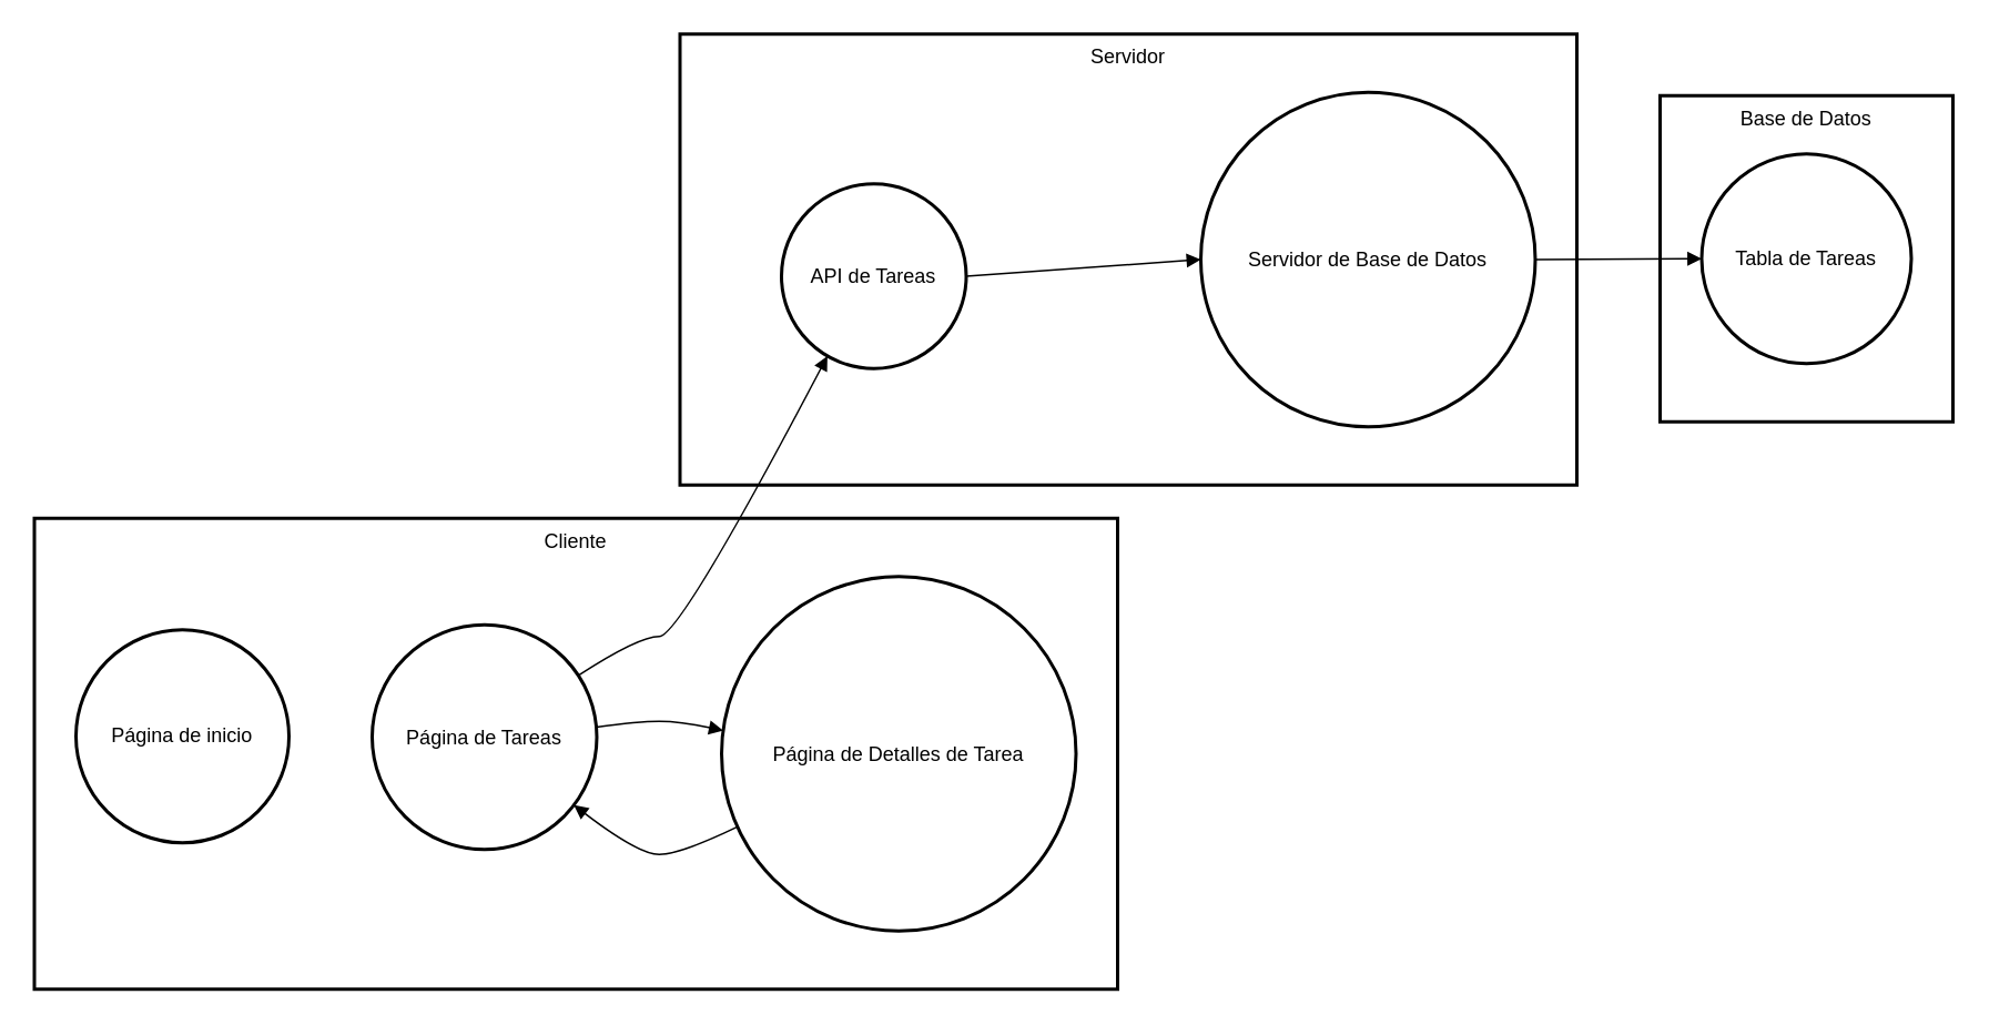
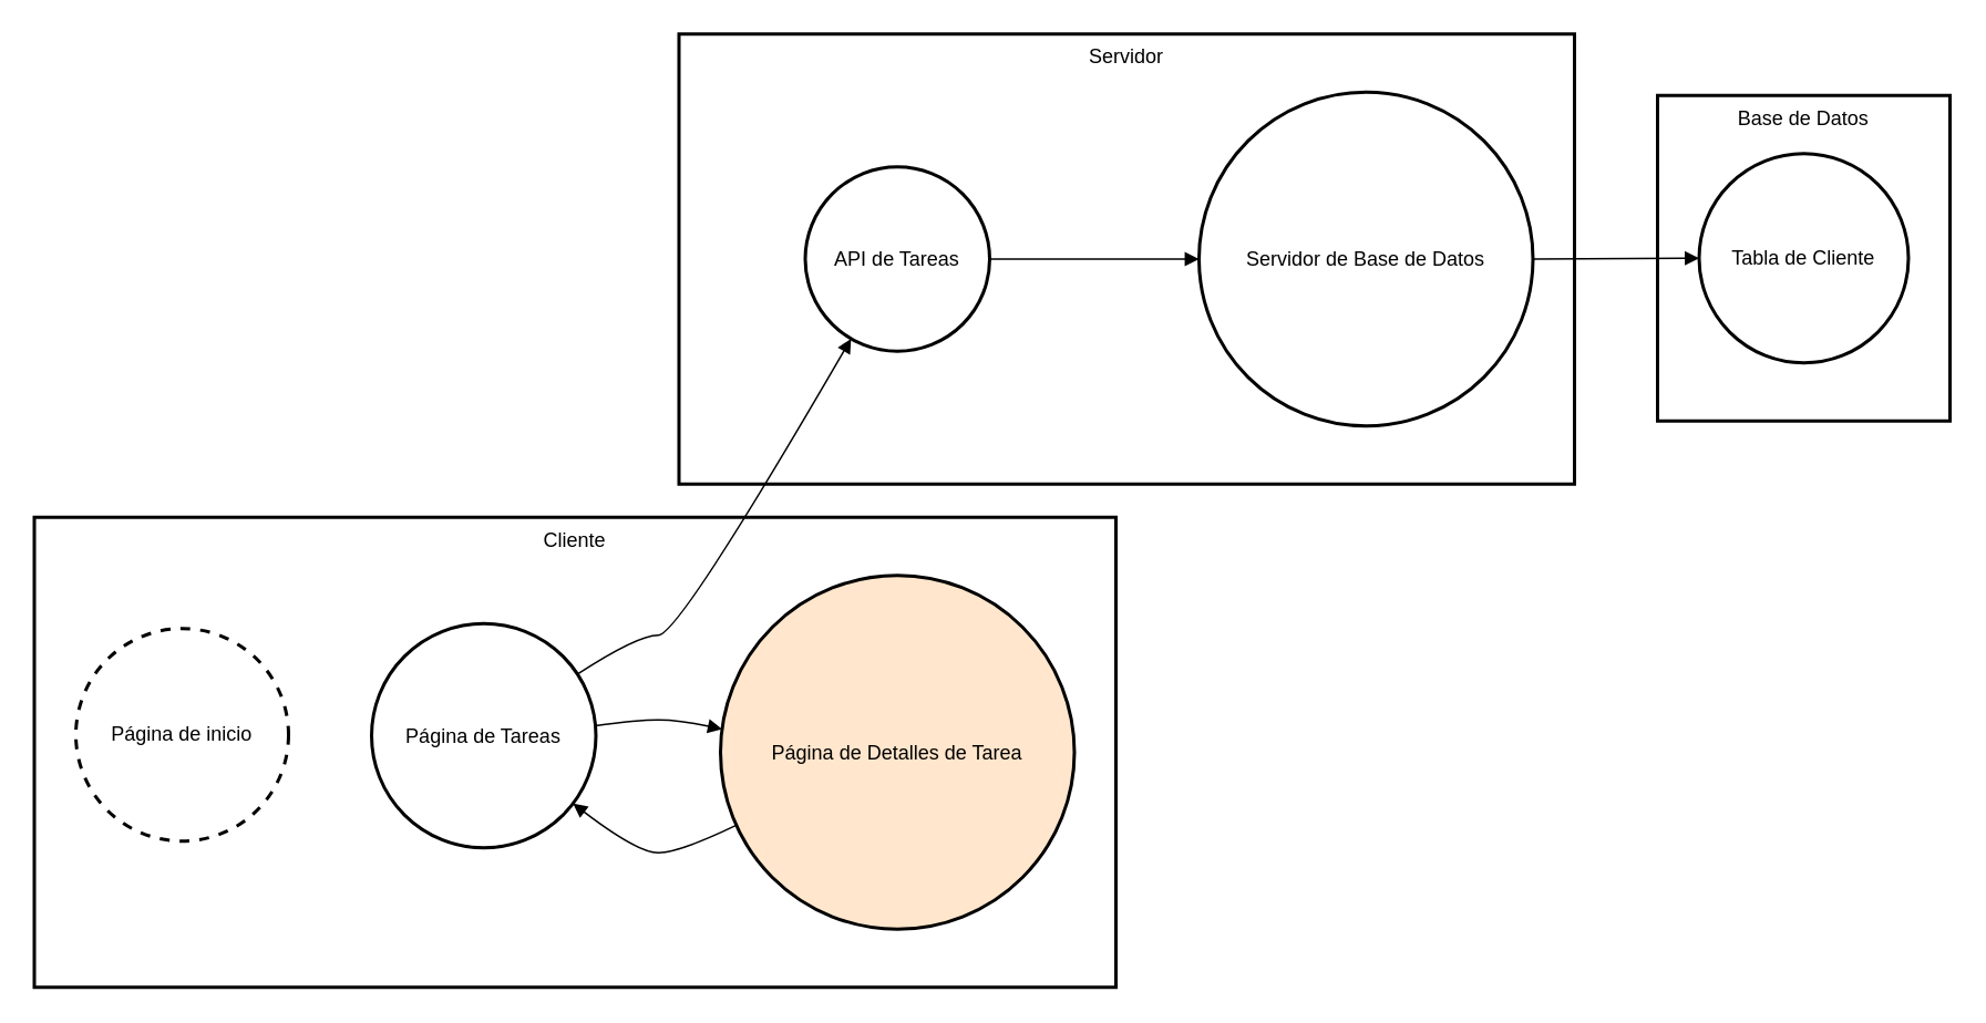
  <mxCell id="0" />
  <mxCell id="1" parent="0" />
  <mxCell id="2" value="Base de Datos" style="whiteSpace=wrap;strokeWidth=2;verticalAlign=top;" vertex="1" parent="1"><mxGeometry x="997" y="57" width="176" height="196" as="geometry" /></mxCell>
- <mxCell id="3" value="Tabla de Tareas" style="ellipse;aspect=fixed;strokeWidth=2;whiteSpace=wrap;" vertex="1" parent="1"><mxGeometry x="1022" y="92" width="126" height="126" as="geometry" /></mxCell>
+ <mxCell id="3" value="Tabla de Cliente" style="ellipse;aspect=fixed;strokeWidth=2;whiteSpace=wrap;" vertex="1" parent="1"><mxGeometry x="1022" y="92" width="126" height="126" as="geometry" /></mxCell>
  <mxCell id="4" value="Servidor" style="whiteSpace=wrap;strokeWidth=2;verticalAlign=top;" vertex="1" parent="1"><mxGeometry x="408" width="539" height="271" as="geometry" y="20" /></mxCell>
- <mxCell id="5" value="API de Tareas" style="ellipse;aspect=fixed;strokeWidth=2;whiteSpace=wrap;" vertex="1" parent="1"><mxGeometry x="469" y="110" width="111" height="111" as="geometry" /></mxCell>
+ <mxCell id="5" value="API de Tareas" style="ellipse;aspect=fixed;strokeWidth=2;whiteSpace=wrap;" vertex="1" parent="1"><mxGeometry x="484" y="100" width="111" height="111" as="geometry" /></mxCell>
  <mxCell id="6" value="Servidor de Base de Datos" style="ellipse;aspect=fixed;strokeWidth=2;whiteSpace=wrap;" vertex="1" parent="1"><mxGeometry x="721" y="55" width="201" height="201" as="geometry" /></mxCell>
  <mxCell id="7" value="Cliente" style="whiteSpace=wrap;strokeWidth=2;verticalAlign=top;" vertex="1" parent="1"><mxGeometry y="311" width="651" height="283" as="geometry" x="20" /></mxCell>
- <mxCell id="8" value="Página de inicio" style="ellipse;aspect=fixed;strokeWidth=2;whiteSpace=wrap;" vertex="1" parent="1"><mxGeometry x="45" y="378" width="128" height="128" as="geometry" /></mxCell>
+ <mxCell id="8" value="Página de inicio" style="ellipse;aspect=fixed;strokeWidth=2;whiteSpace=wrap;dashed=1;" vertex="1" parent="1"><mxGeometry x="45" y="378" width="128" height="128" as="geometry" /></mxCell>
  <mxCell id="9" value="Página de Tareas" style="ellipse;aspect=fixed;strokeWidth=2;whiteSpace=wrap;" vertex="1" parent="1"><mxGeometry x="223" y="375" width="135" height="135" as="geometry" /></mxCell>
- <mxCell id="10" value="Página de Detalles de Tarea" style="ellipse;aspect=fixed;strokeWidth=2;whiteSpace=wrap;" vertex="1" parent="1"><mxGeometry x="433" y="346" width="213" height="213" as="geometry" /></mxCell>
+ <mxCell id="10" value="Página de Detalles de Tarea" style="ellipse;aspect=fixed;strokeWidth=2;whiteSpace=wrap;fillColor=#ffe6cc;" vertex="1" parent="1"><mxGeometry x="433" y="346" width="213" height="213" as="geometry" /></mxCell>
  <mxCell id="11" value="" style="curved=1;startArrow=none;endArrow=block;exitX=1;exitY=0.45;entryX=0;entryY=0.43;" edge="1" parent="1" source="9" target="10"><mxGeometry relative="1" as="geometry"><Array as="points"><mxPoint x="383" y="433" /><mxPoint x="408" y="433" /></Array></mxGeometry></mxCell>
  <mxCell id="12" value="" style="curved=1;startArrow=none;endArrow=block;exitX=0;exitY=0.73;entryX=1;entryY=0.88;" edge="1" parent="1" source="10" target="9"><mxGeometry relative="1" as="geometry"><Array as="points"><mxPoint x="408" y="513" /><mxPoint x="383" y="513" /></Array></mxGeometry></mxCell>
  <mxCell id="13" value="" style="curved=1;startArrow=none;endArrow=block;exitX=1;exitY=0.17;entryX=0.21;entryY=1;" edge="1" parent="1" source="9" target="5"><mxGeometry relative="1" as="geometry"><Array as="points"><mxPoint x="383" y="382" /><mxPoint x="408" y="382" /></Array></mxGeometry></mxCell>
  <mxCell id="14" value="" style="curved=1;startArrow=none;endArrow=block;exitX=1;exitY=0.5;entryX=0;entryY=0.5;" edge="1" parent="1" source="5" target="6"><mxGeometry relative="1" as="geometry"><Array as="points" /></mxGeometry></mxCell>
  <mxCell id="15" value="" style="curved=1;startArrow=none;endArrow=block;exitX=1;exitY=0.5;entryX=0;entryY=0.5;" edge="1" parent="1" source="6" target="3"><mxGeometry relative="1" as="geometry"><Array as="points" /></mxGeometry></mxCell>
